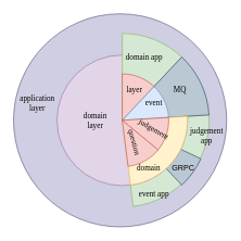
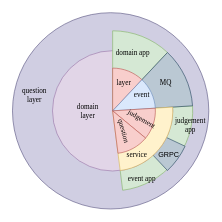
  <mxCell id="0" />
  <mxCell id="1" parent="0" />
  <mxCell id="2" value="" style="ellipse;whiteSpace=wrap;html=1;aspect=fixed;verticalAlign=top;horizontal=1;spacingTop=6;direction=west;fillColor=#d0cee2;strokeColor=#56517e;" vertex="1" parent="1"><mxGeometry x="20.32" y="20.66" width="327.17" height="327.17" as="geometry" /></mxCell>
  <mxCell id="3" value="" style="verticalLabelPosition=bottom;verticalAlign=top;html=1;shape=mxgraph.basic.pie;startAngle=0.36;endAngle=0.48;fillColor=#d5e8d4;strokeColor=#82b366;" vertex="1" parent="1"><mxGeometry x="53.81" y="50.83" width="266.85" height="266.85" as="geometry" /></mxCell>
  <mxCell id="4" value="" style="verticalLabelPosition=bottom;verticalAlign=top;html=1;shape=mxgraph.basic.pie;startAngle=0.24;endAngle=0.36;fillColor=#d5e8d4;strokeColor=#82b366;" vertex="1" parent="1"><mxGeometry x="53.81" y="50.83" width="266.85" height="266.85" as="geometry" /></mxCell>
  <mxCell id="5" value="" style="verticalLabelPosition=bottom;verticalAlign=top;html=1;shape=mxgraph.basic.pie;startAngle=0.32;endAngle=0.38;fillColor=#bac8d3;strokeColor=#23445d;" vertex="1" parent="1"><mxGeometry x="53.81" y="53" width="266.85" height="266.85" as="geometry" /></mxCell>
  <mxCell id="6" value="" style="ellipse;whiteSpace=wrap;html=1;aspect=fixed;fillColor=#e1d5e7;strokeColor=#9673a6;labelBorderColor=none;hachureAngle=-41;" vertex="1" parent="1"><mxGeometry x="86.98" y="83.99" width="200.5" height="200.5" as="geometry" /></mxCell>
  <mxCell id="7" value="" style="verticalLabelPosition=bottom;verticalAlign=top;html=1;shape=mxgraph.basic.pie;startAngle=0;endAngle=0.12;fillColor=#d5e8d4;strokeColor=#82b366;" vertex="1" parent="1"><mxGeometry x="53.83" y="50.83" width="266.85" height="266.85" as="geometry" /></mxCell>
  <mxCell id="8" value="" style="verticalLabelPosition=bottom;verticalAlign=top;html=1;shape=mxgraph.basic.pie;startAngle=0.12;endAngle=0.24;fillColor=#bac8d3;strokeColor=#23445d;" vertex="1" parent="1"><mxGeometry x="53.81" y="50.82" width="266.85" height="266.85" as="geometry" /></mxCell>
  <mxCell id="9" value="" style="verticalLabelPosition=bottom;verticalAlign=top;html=1;shape=mxgraph.basic.pie;startAngle=0.24;endAngle=0.48;fillColor=#fff2cc;strokeColor=#d6b656;" vertex="1" parent="1"><mxGeometry x="86.99" y="84.01" width="200.5" height="200.5" as="geometry" /></mxCell>
  <mxCell id="10" value="" style="verticalLabelPosition=bottom;verticalAlign=top;html=1;shape=mxgraph.basic.pie;startAngle=0;endAngle=0.12;fillColor=#f8cecc;strokeColor=#b85450;" vertex="1" parent="1"><mxGeometry x="116" y="113" width="142.5" height="142.5" as="geometry" /></mxCell>
  <mxCell id="11" value="&lt;div&gt;&lt;font face=&quot;Comic Sans MS&quot;&gt;domain app&lt;br&gt;&lt;/font&gt;&lt;/div&gt;" style="text;html=1;align=center;verticalAlign=middle;whiteSpace=wrap;rounded=0;" vertex="1" parent="1"><mxGeometry x="191" y="73" width="60" height="30" as="geometry" /></mxCell>
  <mxCell id="12" value="&lt;div&gt;&lt;font face=&quot;Comic Sans MS&quot;&gt;domain layer&lt;br&gt;&lt;/font&gt;&lt;/div&gt;" style="text;html=1;align=center;verticalAlign=middle;whiteSpace=wrap;rounded=0;" vertex="1" parent="1"><mxGeometry x="116" y="169.25" width="60" height="30" as="geometry" /></mxCell>
- <mxCell id="13" value="&lt;font face=&quot;Comic Sans MS&quot;&gt;domain&lt;/font&gt;" style="text;html=1;align=center;verticalAlign=middle;whiteSpace=wrap;rounded=0;" vertex="1" parent="1"><mxGeometry x="198.49" y="243" width="60" height="30" as="geometry" /></mxCell>
+ <mxCell id="13" value="&lt;font face=&quot;Comic Sans MS&quot;&gt;service&lt;/font&gt;" style="text;html=1;align=center;verticalAlign=middle;whiteSpace=wrap;rounded=0;" vertex="1" parent="1"><mxGeometry x="198.49" y="243" width="60" height="30" as="geometry" /></mxCell>
  <mxCell id="14" value="" style="verticalLabelPosition=bottom;verticalAlign=top;html=1;shape=mxgraph.basic.pie;startAngle=0.12;endAngle=0.24;fillColor=#dae8fc;strokeColor=#6c8ebf;" vertex="1" parent="1"><mxGeometry x="115.99" y="113.01" width="142.5" height="142.5" as="geometry" /></mxCell>
  <mxCell id="15" value="" style="verticalLabelPosition=bottom;verticalAlign=top;html=1;shape=mxgraph.basic.pie;startAngle=0.24;endAngle=0.36;fillColor=#f8cecc;strokeColor=#b85450;" vertex="1" parent="1"><mxGeometry x="115.99" y="113.01" width="142.5" height="142.5" as="geometry" /></mxCell>
  <mxCell id="16" value="" style="verticalLabelPosition=bottom;verticalAlign=top;html=1;shape=mxgraph.basic.pie;startAngle=0.36;endAngle=0.48;fillColor=#f8cecc;strokeColor=#b85450;" vertex="1" parent="1"><mxGeometry x="115.99" y="113.01" width="142.5" height="142.5" as="geometry" /></mxCell>
  <mxCell id="17" value="layer" style="text;html=1;align=center;verticalAlign=middle;whiteSpace=wrap;rounded=0;fontFamily=Comic Sans MS;" vertex="1" parent="1"><mxGeometry x="176" y="123" width="60" height="30" as="geometry" /></mxCell>
  <mxCell id="18" value="event" style="text;html=1;align=center;verticalAlign=middle;whiteSpace=wrap;rounded=0;fontFamily=Comic Sans MS;" vertex="1" parent="1"><mxGeometry x="206" y="143" width="60" height="30" as="geometry" /></mxCell>
  <mxCell id="19" value="judgement" style="text;html=1;align=center;verticalAlign=middle;whiteSpace=wrap;rounded=0;fontFamily=Comic Sans MS;rotation=30;" vertex="1" parent="1"><mxGeometry x="206" y="183" width="60" height="30" as="geometry" /></mxCell>
  <mxCell id="20" value="question" style="text;html=1;align=center;verticalAlign=middle;whiteSpace=wrap;rounded=0;fontFamily=Comic Sans MS;rotation=75;" vertex="1" parent="1"><mxGeometry x="176" y="203" width="60" height="30" as="geometry" /></mxCell>
  <mxCell id="21" value="&lt;font face=&quot;Comic Sans MS&quot;&gt;MQ&lt;br&gt;&lt;/font&gt;" style="text;html=1;align=center;verticalAlign=middle;whiteSpace=wrap;rounded=0;" vertex="1" parent="1"><mxGeometry x="246" y="123" width="60" height="30" as="geometry" /></mxCell>
  <mxCell id="22" value="judgement app" style="text;html=1;align=center;verticalAlign=middle;whiteSpace=wrap;rounded=0;fontFamily=Comic Sans MS;" vertex="1" parent="1"><mxGeometry x="287.49" y="193" width="60" height="30" as="geometry" /></mxCell>
  <mxCell id="23" value="event app" style="text;html=1;align=center;verticalAlign=middle;whiteSpace=wrap;rounded=0;fontFamily=Comic Sans MS;" vertex="1" parent="1"><mxGeometry x="206" y="283" width="60" height="30" as="geometry" /></mxCell>
  <mxCell id="24" value="GRPC" style="text;html=1;align=center;verticalAlign=middle;whiteSpace=wrap;rounded=0;" vertex="1" parent="1"><mxGeometry x="251" y="243" width="60" height="30" as="geometry" /></mxCell>
- <mxCell id="25" value="&lt;font face=&quot;Comic Sans MS&quot;&gt;application layer&lt;br&gt;&lt;/font&gt;" style="text;html=1;align=center;verticalAlign=middle;whiteSpace=wrap;rounded=0;" vertex="1" parent="1"><mxGeometry x="26.99" y="143" width="60" height="30" as="geometry" /></mxCell>
+ <mxCell id="25" value="&lt;font face=&quot;Comic Sans MS&quot;&gt;question layer&lt;br&gt;&lt;/font&gt;" style="text;html=1;align=center;verticalAlign=middle;whiteSpace=wrap;rounded=0;" vertex="1" parent="1"><mxGeometry x="26.99" y="143" width="60" height="30" as="geometry" /></mxCell>
